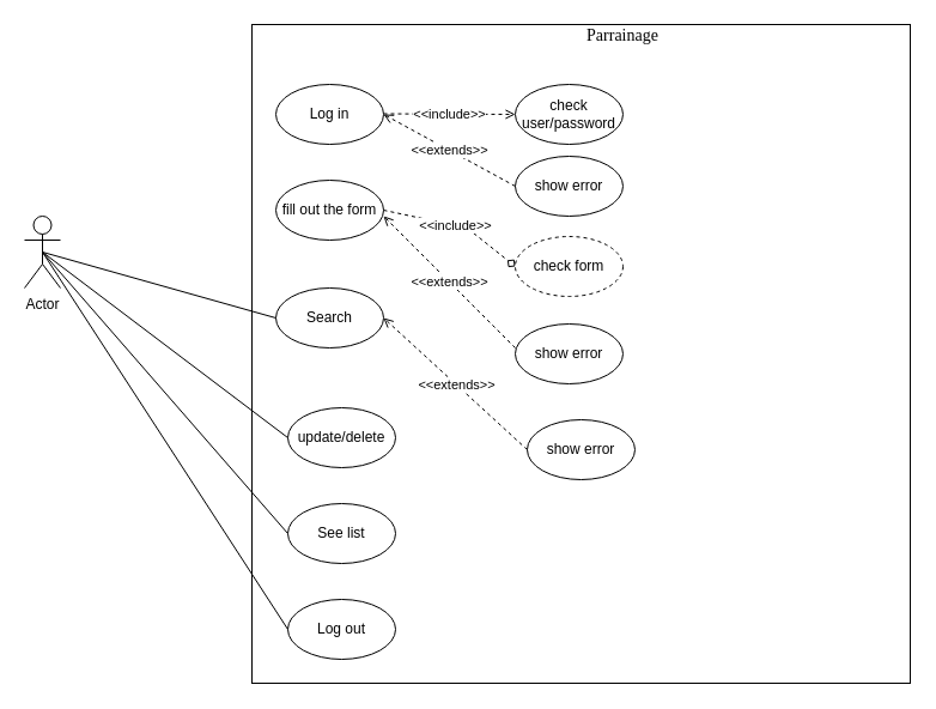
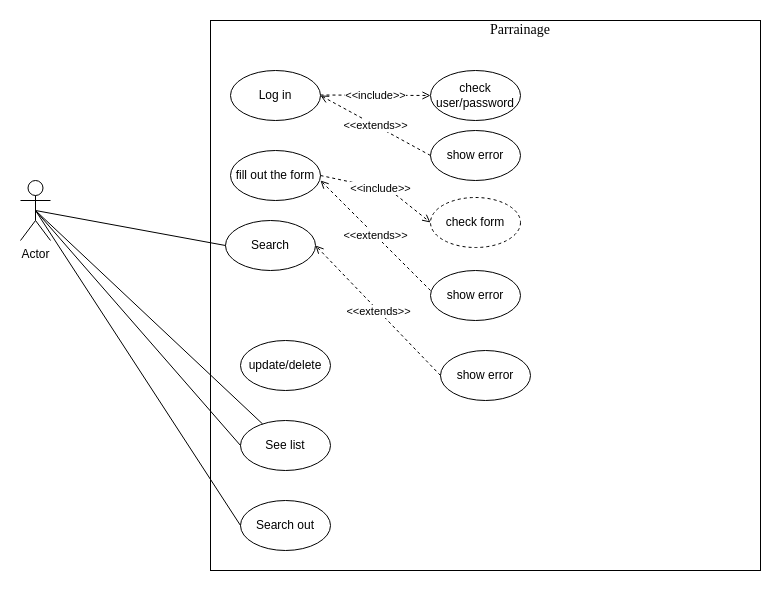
  <mxCell id="0" />
  <mxCell id="1" parent="0" />
  <mxCell id="2" value="" style="whiteSpace=wrap;html=1;aspect=fixed;" parent="1" vertex="1"><mxGeometry x="210" y="20" width="550" height="550" as="geometry" /></mxCell>
  <mxCell id="3" value="Actor" style="shape=umlActor;verticalLabelPosition=bottom;verticalAlign=top;html=1;outlineConnect=0;" parent="1" vertex="1"><mxGeometry x="20" y="180" width="30" height="60" as="geometry" /></mxCell>
  <mxCell id="4" value="&lt;font face=&quot;Times New Roman&quot; style=&quot;font-size: 14px&quot;&gt;Parrainage&lt;/font&gt;" style="text;html=1;strokeColor=none;fillColor=none;align=center;verticalAlign=middle;whiteSpace=wrap;rounded=0;" vertex="1" parent="1"><mxGeometry x="500" y="20" width="40" height="20" as="geometry" /></mxCell>
  <mxCell id="5" value="Log in" style="ellipse;whiteSpace=wrap;html=1;" vertex="1" parent="1"><mxGeometry x="230" y="70" width="90" height="50" as="geometry" /></mxCell>
  <mxCell id="6" value="fill out the form" style="ellipse;whiteSpace=wrap;html=1;" vertex="1" parent="1"><mxGeometry x="230" y="150" width="90" height="50" as="geometry" /></mxCell>
  <mxCell id="7" value="See list" style="ellipse;whiteSpace=wrap;html=1;" vertex="1" parent="1"><mxGeometry x="240" y="420" width="90" height="50" as="geometry" /></mxCell>
- <mxCell id="8" value="Log out" style="ellipse;whiteSpace=wrap;html=1;" vertex="1" parent="1"><mxGeometry x="240" y="500" width="90" height="50" as="geometry" /></mxCell>
+ <mxCell id="8" value="Search out" style="ellipse;whiteSpace=wrap;html=1;" vertex="1" parent="1"><mxGeometry x="240" y="500" width="90" height="50" as="geometry" /></mxCell>
  <mxCell id="9" value="" style="endArrow=open;html=1;dashed=1;endFill=0;" edge="1" parent="1"><mxGeometry relative="1" as="geometry"><mxPoint x="320" y="94.5" as="sourcePoint" /><mxPoint x="430" y="95" as="targetPoint" /></mxGeometry></mxCell>
  <mxCell id="10" value="&amp;lt;&amp;lt;include&amp;gt;&amp;gt;" style="edgeLabel;resizable=0;html=1;align=center;verticalAlign=middle;" connectable="0" vertex="1" parent="9"><mxGeometry relative="1" as="geometry" /></mxCell>
  <mxCell id="11" value="check user/password" style="ellipse;whiteSpace=wrap;html=1;" vertex="1" parent="1"><mxGeometry x="430" y="70" width="90" height="50" as="geometry" /></mxCell>
  <mxCell id="12" value="show error" style="ellipse;whiteSpace=wrap;html=1;" vertex="1" parent="1"><mxGeometry x="430" y="130" width="90" height="50" as="geometry" /></mxCell>
  <mxCell id="13" value="" style="endArrow=open;html=1;dashed=1;strokeWidth=1;entryX=1;entryY=0.5;entryDx=0;entryDy=0;exitX=0;exitY=0.5;exitDx=0;exitDy=0;endFill=0;" edge="1" parent="1" source="12" target="5"><mxGeometry relative="1" as="geometry"><mxPoint x="340" y="240" as="sourcePoint" /><mxPoint x="440" y="240" as="targetPoint" /></mxGeometry></mxCell>
  <mxCell id="14" value="&amp;lt;&amp;lt;extends&amp;gt;&amp;gt;" style="edgeLabel;resizable=0;html=1;align=center;verticalAlign=middle;" connectable="0" vertex="1" parent="13"><mxGeometry relative="1" as="geometry" /></mxCell>
- <mxCell id="15" value="" style="endArrow=diamond;html=1;dashed=1;endFill=0;entryX=0;entryY=0.5;entryDx=0;entryDy=0;exitX=1;exitY=0.5;exitDx=0;exitDy=0;" edge="1" parent="1" source="6" target="17"><mxGeometry relative="1" as="geometry"><mxPoint x="300" y="174.58" as="sourcePoint" /><mxPoint x="400" y="174.58" as="targetPoint" /><Array as="points"><mxPoint x="390" y="190" /></Array></mxGeometry></mxCell>
+ <mxCell id="15" value="" style="endArrow=open;html=1;dashed=1;endFill=0;entryX=0;entryY=0.5;entryDx=0;entryDy=0;exitX=1;exitY=0.5;exitDx=0;exitDy=0;" edge="1" parent="1" source="6" target="17"><mxGeometry relative="1" as="geometry"><mxPoint x="300" y="174.58" as="sourcePoint" /><mxPoint x="400" y="174.58" as="targetPoint" /><Array as="points"><mxPoint x="390" y="190" /></Array></mxGeometry></mxCell>
  <mxCell id="16" value="&amp;lt;&amp;lt;include&amp;gt;&amp;gt;" style="edgeLabel;resizable=0;html=1;align=center;verticalAlign=middle;" connectable="0" vertex="1" parent="15"><mxGeometry relative="1" as="geometry" /></mxCell>
  <mxCell id="17" value="check form" style="ellipse;whiteSpace=wrap;html=1;dashed=1;" vertex="1" parent="1"><mxGeometry x="430" y="197" width="90" height="50" as="geometry" /></mxCell>
  <mxCell id="18" value="show error" style="ellipse;whiteSpace=wrap;html=1;" vertex="1" parent="1"><mxGeometry x="430" y="270" width="90" height="50" as="geometry" /></mxCell>
  <mxCell id="19" value="" style="endArrow=open;html=1;dashed=1;strokeWidth=1;entryX=1;entryY=0.6;entryDx=0;entryDy=0;exitX=0;exitY=0.5;exitDx=0;exitDy=0;endFill=0;entryPerimeter=0;" edge="1" parent="1" target="6"><mxGeometry relative="1" as="geometry"><mxPoint x="430" y="290" as="sourcePoint" /><mxPoint x="320" y="230" as="targetPoint" /></mxGeometry></mxCell>
  <mxCell id="20" value="&amp;lt;&amp;lt;extends&amp;gt;&amp;gt;" style="edgeLabel;resizable=0;html=1;align=center;verticalAlign=middle;" connectable="0" vertex="1" parent="19"><mxGeometry relative="1" as="geometry" /></mxCell>
- <mxCell id="21" value="Search" style="ellipse;whiteSpace=wrap;html=1;" vertex="1" parent="1"><mxGeometry x="230" y="240" width="90" height="50" as="geometry" /></mxCell>
+ <mxCell id="21" value="Search" style="ellipse;whiteSpace=wrap;html=1;" vertex="1" parent="1"><mxGeometry x="225" y="220" width="90" height="50" as="geometry" /></mxCell>
  <mxCell id="22" value="" style="endArrow=none;html=1;strokeWidth=1;exitX=0.5;exitY=0.5;exitDx=0;exitDy=0;exitPerimeter=0;entryX=0;entryY=0.5;entryDx=0;entryDy=0;" edge="1" parent="1" source="3" target="21"><mxGeometry width="50" height="50" relative="1" as="geometry"><mxPoint x="320" y="360" as="sourcePoint" /><mxPoint x="370" y="310" as="targetPoint" /></mxGeometry></mxCell>
  <mxCell id="23" value="show error" style="ellipse;whiteSpace=wrap;html=1;" vertex="1" parent="1"><mxGeometry x="440" y="350" width="90" height="50" as="geometry" /></mxCell>
  <mxCell id="24" value="" style="endArrow=open;html=1;dashed=1;strokeWidth=1;entryX=1;entryY=0.5;entryDx=0;entryDy=0;exitX=0;exitY=0.5;exitDx=0;exitDy=0;endFill=0;" edge="1" parent="1" source="23" target="21"><mxGeometry relative="1" as="geometry"><mxPoint x="440" y="380" as="sourcePoint" /><mxPoint x="330" y="270" as="targetPoint" /></mxGeometry></mxCell>
  <mxCell id="25" value="&amp;lt;&amp;lt;extends&amp;gt;&amp;gt;" style="edgeLabel;resizable=0;html=1;align=center;verticalAlign=middle;" connectable="0" vertex="1" parent="24"><mxGeometry relative="1" as="geometry" /></mxCell>
  <mxCell id="26" value="update/delete" style="ellipse;whiteSpace=wrap;html=1;" vertex="1" parent="1"><mxGeometry x="240" y="340" width="90" height="50" as="geometry" /></mxCell>
- <mxCell id="27" value="" style="endArrow=none;html=1;strokeWidth=1;exitX=0.5;exitY=0.5;exitDx=0;exitDy=0;exitPerimeter=0;entryX=0;entryY=0.5;entryDx=0;entryDy=0;" edge="1" parent="1" target="26" source="3"><mxGeometry width="50" height="50" relative="1" as="geometry"><mxPoint x="45" y="310" as="sourcePoint" /><mxPoint x="380" y="410" as="targetPoint" /></mxGeometry></mxCell>
+ <mxCell id="27" value="" style="endArrow=none;html=1;strokeWidth=1;exitX=0.5;exitY=0.5;exitDx=0;exitDy=0;exitPerimeter=0;" edge="1" parent="1" target="7" source="3"><mxGeometry width="50" height="50" relative="1" as="geometry"><mxPoint x="45" y="310" as="sourcePoint" /><mxPoint x="380" y="410" as="targetPoint" /></mxGeometry></mxCell>
  <mxCell id="28" value="" style="endArrow=none;html=1;strokeWidth=1;exitX=0;exitY=0.5;exitDx=0;exitDy=0;" edge="1" parent="1" source="7"><mxGeometry width="50" height="50" relative="1" as="geometry"><mxPoint x="300" y="440" as="sourcePoint" /><mxPoint x="35" y="210" as="targetPoint" /></mxGeometry></mxCell>
  <mxCell id="29" value="" style="endArrow=none;html=1;strokeWidth=1;exitX=0;exitY=0.5;exitDx=0;exitDy=0;entryX=0.5;entryY=0.5;entryDx=0;entryDy=0;entryPerimeter=0;" edge="1" parent="1" source="8" target="3"><mxGeometry width="50" height="50" relative="1" as="geometry"><mxPoint x="250" y="455" as="sourcePoint" /><mxPoint x="40" y="210" as="targetPoint" /></mxGeometry></mxCell>
  <mxCell id="30" style="edgeStyle=none;rounded=0;orthogonalLoop=1;jettySize=auto;html=1;entryX=0;entryY=0.5;entryDx=0;entryDy=0;endArrow=open;endFill=0;strokeWidth=1;" edge="1" parent="1" source="11" target="11"><mxGeometry relative="1" as="geometry" /></mxCell>
